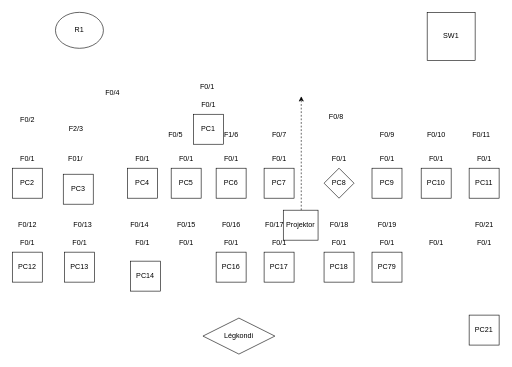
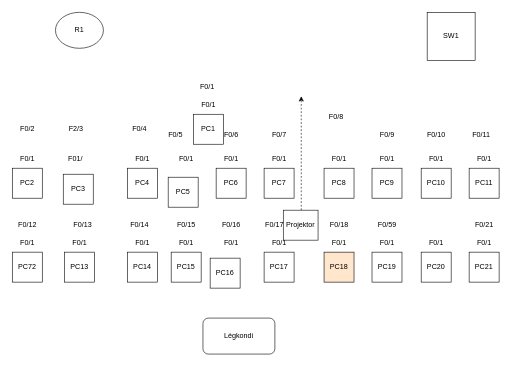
  <mxCell id="0" />
  <mxCell id="1" parent="0" />
- <mxCell id="2" value="Légkondi" style="rhombus;whiteSpace=wrap;html=1;" parent="1" vertex="1"><mxGeometry x="338" y="530" width="120" height="60" as="geometry" /></mxCell>
+ <mxCell id="2" value="Légkondi" style="rounded=1;whiteSpace=wrap;html=1;" parent="1" vertex="1"><mxGeometry x="338" y="530" width="120" height="60" as="geometry" /></mxCell>
  <mxCell id="3" value="PC2" style="whiteSpace=wrap;html=1;aspect=fixed;" parent="1" vertex="1"><mxGeometry x="20" y="280" width="50" height="50" as="geometry" /></mxCell>
- <mxCell id="4" value="PC16" style="whiteSpace=wrap;html=1;aspect=fixed;" parent="1" vertex="1"><mxGeometry x="360" y="420" width="50" height="50" as="geometry" /></mxCell>
+ <mxCell id="4" value="PC16" style="whiteSpace=wrap;html=1;aspect=fixed;" parent="1" vertex="1"><mxGeometry x="350" y="430" width="50" height="50" as="geometry" /></mxCell>
  <mxCell id="5" value="PC6" style="whiteSpace=wrap;html=1;aspect=fixed;" parent="1" vertex="1"><mxGeometry x="360" y="280" width="50" height="50" as="geometry" /></mxCell>
- <mxCell id="7" value="PC5" style="whiteSpace=wrap;html=1;aspect=fixed;" parent="1" vertex="1"><mxGeometry x="285" y="280" width="50" height="50" as="geometry" /></mxCell>
- <mxCell id="8" value="PC14" style="whiteSpace=wrap;html=1;aspect=fixed;" parent="1" vertex="1"><mxGeometry x="217" y="435" width="50" height="50" as="geometry" /></mxCell>
+ <mxCell id="6" value="PC15" style="whiteSpace=wrap;html=1;aspect=fixed;" parent="1" vertex="1"><mxGeometry x="285" y="420" width="50" height="50" as="geometry" /></mxCell>
+ <mxCell id="7" value="PC5" style="whiteSpace=wrap;html=1;aspect=fixed;" parent="1" vertex="1"><mxGeometry x="280" y="295" width="50" height="50" as="geometry" /></mxCell>
+ <mxCell id="8" value="PC14" style="whiteSpace=wrap;html=1;aspect=fixed;" parent="1" vertex="1"><mxGeometry x="212" y="420" width="50" height="50" as="geometry" /></mxCell>
  <mxCell id="9" value="PC4" style="whiteSpace=wrap;html=1;aspect=fixed;" parent="1" vertex="1"><mxGeometry x="212" y="280" width="50" height="50" as="geometry" /></mxCell>
  <mxCell id="10" value="PC3" style="whiteSpace=wrap;html=1;aspect=fixed;" parent="1" vertex="1"><mxGeometry x="105" y="290" width="50" height="50" as="geometry" /></mxCell>
  <mxCell id="11" value="PC13" style="whiteSpace=wrap;html=1;aspect=fixed;" parent="1" vertex="1"><mxGeometry x="107" y="420" width="50" height="50" as="geometry" /></mxCell>
- <mxCell id="12" value="PC12" style="whiteSpace=wrap;html=1;aspect=fixed;" parent="1" vertex="1"><mxGeometry x="20" y="420" width="50" height="50" as="geometry" /></mxCell>
+ <mxCell id="12" value="PC72" style="whiteSpace=wrap;html=1;aspect=fixed;" parent="1" vertex="1"><mxGeometry x="20" y="420" width="50" height="50" as="geometry" /></mxCell>
  <mxCell id="13" value="PC11" style="whiteSpace=wrap;html=1;aspect=fixed;" parent="1" vertex="1"><mxGeometry x="782" y="280" width="50" height="50" as="geometry" /></mxCell>
+ <mxCell id="14" value="PC20" style="whiteSpace=wrap;html=1;aspect=fixed;" parent="1" vertex="1"><mxGeometry x="702" y="420" width="50" height="50" as="geometry" /></mxCell>
  <mxCell id="15" value="PC10" style="whiteSpace=wrap;html=1;aspect=fixed;" parent="1" vertex="1"><mxGeometry x="702" y="280" width="50" height="50" as="geometry" /></mxCell>
- <mxCell id="16" value="PC79" style="whiteSpace=wrap;html=1;aspect=fixed;" parent="1" vertex="1"><mxGeometry x="620" y="420" width="50" height="50" as="geometry" /></mxCell>
+ <mxCell id="16" value="PC19" style="whiteSpace=wrap;html=1;aspect=fixed;" parent="1" vertex="1"><mxGeometry x="620" y="420" width="50" height="50" as="geometry" /></mxCell>
  <mxCell id="17" value="PC9" style="whiteSpace=wrap;html=1;aspect=fixed;" parent="1" vertex="1"><mxGeometry x="620" y="280" width="50" height="50" as="geometry" /></mxCell>
- <mxCell id="18" value="PC18" style="whiteSpace=wrap;html=1;aspect=fixed;" parent="1" vertex="1"><mxGeometry x="540" y="420" width="50" height="50" as="geometry" /></mxCell>
- <mxCell id="19" value="PC8" style="rhombus;whiteSpace=wrap;html=1;aspect=fixed;" parent="1" vertex="1"><mxGeometry x="540" y="280" width="50" height="50" as="geometry" /></mxCell>
+ <mxCell id="18" value="PC18" style="whiteSpace=wrap;html=1;aspect=fixed;fillColor=#ffe6cc;" parent="1" vertex="1"><mxGeometry x="540" y="420" width="50" height="50" as="geometry" /></mxCell>
+ <mxCell id="19" value="PC8" style="whiteSpace=wrap;html=1;aspect=fixed;" parent="1" vertex="1"><mxGeometry x="540" y="280" width="50" height="50" as="geometry" /></mxCell>
  <mxCell id="20" value="PC7" style="whiteSpace=wrap;html=1;aspect=fixed;" parent="1" vertex="1"><mxGeometry x="440" y="280" width="50" height="50" as="geometry" /></mxCell>
  <mxCell id="21" value="PC17" style="whiteSpace=wrap;html=1;aspect=fixed;" parent="1" vertex="1"><mxGeometry x="440" y="420" width="50" height="50" as="geometry" /></mxCell>
  <mxCell id="22" value="" style="edgeStyle=orthogonalEdgeStyle;rounded=0;orthogonalLoop=1;jettySize=auto;html=1;dashed=1;" parent="1" source="23" edge="1"><mxGeometry relative="1" as="geometry"><mxPoint x="502" y="160" as="targetPoint" /><Array as="points"><mxPoint x="501" y="160" /></Array></mxGeometry></mxCell>
  <mxCell id="23" value="Projektor" style="rounded=0;whiteSpace=wrap;html=1;" parent="1" vertex="1"><mxGeometry x="472" y="350" width="58" height="50" as="geometry" /></mxCell>
  <mxCell id="24" value="SW1" style="whiteSpace=wrap;html=1;aspect=fixed;" parent="1" vertex="1"><mxGeometry x="712" y="20" width="80" height="80" as="geometry" /></mxCell>
  <mxCell id="25" value="PC1" style="rounded=0;whiteSpace=wrap;html=1;" parent="1" vertex="1"><mxGeometry x="322" y="190" width="50" height="50" as="geometry" /></mxCell>
  <mxCell id="26" value="R1" style="ellipse;whiteSpace=wrap;html=1;" parent="1" vertex="1"><mxGeometry x="92" y="20" width="80" height="60" as="geometry" /></mxCell>
- <mxCell id="27" value="PC21" style="rounded=0;whiteSpace=wrap;html=1;" parent="1" vertex="1"><mxGeometry x="782" y="525" width="50" height="50" as="geometry" /></mxCell>
+ <mxCell id="27" value="PC21" style="rounded=0;whiteSpace=wrap;html=1;" parent="1" vertex="1"><mxGeometry x="782" y="420" width="50" height="50" as="geometry" /></mxCell>
  <mxCell id="28" value="F0/1" style="text;html=1;align=center;verticalAlign=middle;resizable=0;points=[];autosize=1;strokeColor=none;fillColor=none;" vertex="1" parent="1"><mxGeometry x="20" y="390" width="50" height="30" as="geometry" /></mxCell>
  <mxCell id="29" value="F0/1" style="text;html=1;align=center;verticalAlign=middle;resizable=0;points=[];autosize=1;strokeColor=none;fillColor=none;" vertex="1" parent="1"><mxGeometry x="20" y="250" width="50" height="30" as="geometry" /></mxCell>
  <mxCell id="30" value="F0/1" style="text;html=1;align=center;verticalAlign=middle;resizable=0;points=[];autosize=1;strokeColor=none;fillColor=none;" vertex="1" parent="1"><mxGeometry x="212" y="390" width="50" height="30" as="geometry" /></mxCell>
  <mxCell id="31" value="F0/1" style="text;html=1;align=center;verticalAlign=middle;resizable=0;points=[];autosize=1;strokeColor=none;fillColor=none;" vertex="1" parent="1"><mxGeometry x="107" y="390" width="50" height="30" as="geometry" /></mxCell>
  <mxCell id="32" value="F01/" style="text;html=1;align=center;verticalAlign=middle;resizable=0;points=[];autosize=1;strokeColor=none;fillColor=none;" vertex="1" parent="1"><mxGeometry x="100" y="250" width="50" height="30" as="geometry" /></mxCell>
- <mxCell id="33" value="F0/2" style="text;html=1;align=center;verticalAlign=middle;resizable=0;points=[];autosize=1;strokeColor=none;fillColor=none;" vertex="1" parent="1"><mxGeometry x="20" y="185" width="50" height="30" as="geometry" /></mxCell>
+ <mxCell id="33" value="F0/2" style="text;html=1;align=center;verticalAlign=middle;resizable=0;points=[];autosize=1;strokeColor=none;fillColor=none;" vertex="1" parent="1"><mxGeometry x="20" y="200" width="50" height="30" as="geometry" /></mxCell>
  <mxCell id="34" value="F0/1" style="text;html=1;align=center;verticalAlign=middle;resizable=0;points=[];autosize=1;strokeColor=none;fillColor=none;" vertex="1" parent="1"><mxGeometry x="285" y="390" width="50" height="30" as="geometry" /></mxCell>
  <mxCell id="35" value="F0/1" style="text;html=1;align=center;verticalAlign=middle;resizable=0;points=[];autosize=1;strokeColor=none;fillColor=none;" vertex="1" parent="1"><mxGeometry x="702" y="250" width="50" height="30" as="geometry" /></mxCell>
  <mxCell id="36" value="F0/1" style="text;html=1;align=center;verticalAlign=middle;resizable=0;points=[];autosize=1;strokeColor=none;fillColor=none;" vertex="1" parent="1"><mxGeometry x="322" y="160" width="50" height="30" as="geometry" /></mxCell>
  <mxCell id="37" value="F0/1" style="text;html=1;align=center;verticalAlign=middle;resizable=0;points=[];autosize=1;strokeColor=none;fillColor=none;" vertex="1" parent="1"><mxGeometry x="620" y="250" width="50" height="30" as="geometry" /></mxCell>
  <mxCell id="38" value="F0/1" style="text;html=1;align=center;verticalAlign=middle;resizable=0;points=[];autosize=1;strokeColor=none;fillColor=none;" vertex="1" parent="1"><mxGeometry x="212" y="250" width="50" height="30" as="geometry" /></mxCell>
  <mxCell id="39" value="F0/1" style="text;html=1;align=center;verticalAlign=middle;resizable=0;points=[];autosize=1;strokeColor=none;fillColor=none;" vertex="1" parent="1"><mxGeometry x="540" y="250" width="50" height="30" as="geometry" /></mxCell>
  <mxCell id="40" value="F0/1" style="text;html=1;align=center;verticalAlign=middle;resizable=0;points=[];autosize=1;strokeColor=none;fillColor=none;" vertex="1" parent="1"><mxGeometry x="440" y="250" width="50" height="30" as="geometry" /></mxCell>
  <mxCell id="41" value="F0/1" style="text;html=1;align=center;verticalAlign=middle;resizable=0;points=[];autosize=1;strokeColor=none;fillColor=none;" vertex="1" parent="1"><mxGeometry x="360" y="250" width="50" height="30" as="geometry" /></mxCell>
  <mxCell id="42" value="F0/1" style="text;html=1;align=center;verticalAlign=middle;resizable=0;points=[];autosize=1;strokeColor=none;fillColor=none;" vertex="1" parent="1"><mxGeometry x="285" y="250" width="50" height="30" as="geometry" /></mxCell>
  <mxCell id="43" value="F0/1" style="text;html=1;align=center;verticalAlign=middle;resizable=0;points=[];autosize=1;strokeColor=none;fillColor=none;" vertex="1" parent="1"><mxGeometry x="782" y="250" width="50" height="30" as="geometry" /></mxCell>
  <mxCell id="44" value="F0/1" style="text;html=1;align=center;verticalAlign=middle;resizable=0;points=[];autosize=1;strokeColor=none;fillColor=none;" vertex="1" parent="1"><mxGeometry x="702" y="390" width="50" height="30" as="geometry" /></mxCell>
  <mxCell id="45" value="F0/1" style="text;html=1;align=center;verticalAlign=middle;resizable=0;points=[];autosize=1;strokeColor=none;fillColor=none;" vertex="1" parent="1"><mxGeometry x="620" y="390" width="50" height="30" as="geometry" /></mxCell>
  <mxCell id="46" value="F0/1" style="text;html=1;align=center;verticalAlign=middle;resizable=0;points=[];autosize=1;strokeColor=none;fillColor=none;" vertex="1" parent="1"><mxGeometry x="540" y="390" width="50" height="30" as="geometry" /></mxCell>
  <mxCell id="47" value="F0/1" style="text;html=1;align=center;verticalAlign=middle;resizable=0;points=[];autosize=1;strokeColor=none;fillColor=none;" vertex="1" parent="1"><mxGeometry x="440" y="390" width="50" height="30" as="geometry" /></mxCell>
  <mxCell id="48" value="F0/1" style="text;html=1;align=center;verticalAlign=middle;resizable=0;points=[];autosize=1;strokeColor=none;fillColor=none;" vertex="1" parent="1"><mxGeometry x="360" y="390" width="50" height="30" as="geometry" /></mxCell>
  <mxCell id="49" value="F0/1" style="text;html=1;align=center;verticalAlign=middle;resizable=0;points=[];autosize=1;strokeColor=none;fillColor=none;" vertex="1" parent="1"><mxGeometry x="782" y="390" width="50" height="30" as="geometry" /></mxCell>
- <mxCell id="50" value="F0/4" style="text;html=1;align=center;verticalAlign=middle;resizable=0;points=[];autosize=1;strokeColor=none;fillColor=none;" vertex="1" parent="1"><mxGeometry x="162" y="140" width="50" height="30" as="geometry" /></mxCell>
- <mxCell id="51" value="F1/6" style="text;html=1;align=center;verticalAlign=middle;resizable=0;points=[];autosize=1;strokeColor=none;fillColor=none;" vertex="1" parent="1"><mxGeometry x="360" y="210" width="50" height="30" as="geometry" /></mxCell>
+ <mxCell id="50" value="F0/4" style="text;html=1;align=center;verticalAlign=middle;resizable=0;points=[];autosize=1;strokeColor=none;fillColor=none;" vertex="1" parent="1"><mxGeometry x="207" y="200" width="50" height="30" as="geometry" /></mxCell>
+ <mxCell id="51" value="F0/6" style="text;html=1;align=center;verticalAlign=middle;resizable=0;points=[];autosize=1;strokeColor=none;fillColor=none;" vertex="1" parent="1"><mxGeometry x="360" y="210" width="50" height="30" as="geometry" /></mxCell>
  <mxCell id="52" value="F0/5" style="text;html=1;align=center;verticalAlign=middle;resizable=0;points=[];autosize=1;strokeColor=none;fillColor=none;" vertex="1" parent="1"><mxGeometry x="267" y="210" width="50" height="30" as="geometry" /></mxCell>
  <mxCell id="53" value="F2/3" style="text;html=1;align=center;verticalAlign=middle;resizable=0;points=[];autosize=1;strokeColor=none;fillColor=none;" vertex="1" parent="1"><mxGeometry x="101" y="200" width="50" height="30" as="geometry" /></mxCell>
  <mxCell id="54" value="F0/9" style="text;html=1;align=center;verticalAlign=middle;resizable=0;points=[];autosize=1;strokeColor=none;fillColor=none;" vertex="1" parent="1"><mxGeometry x="620" y="210" width="50" height="30" as="geometry" /></mxCell>
  <mxCell id="55" value="F0/7" style="text;html=1;align=center;verticalAlign=middle;resizable=0;points=[];autosize=1;strokeColor=none;fillColor=none;" vertex="1" parent="1"><mxGeometry x="440" y="210" width="50" height="30" as="geometry" /></mxCell>
  <mxCell id="56" value="F0/1" style="text;html=1;align=center;verticalAlign=middle;resizable=0;points=[];autosize=1;strokeColor=none;fillColor=none;" vertex="1" parent="1"><mxGeometry x="320" y="130" width="50" height="30" as="geometry" /></mxCell>
  <mxCell id="57" value="F0/8" style="text;html=1;align=center;verticalAlign=middle;resizable=0;points=[];autosize=1;strokeColor=none;fillColor=none;" vertex="1" parent="1"><mxGeometry x="535" y="180" width="50" height="30" as="geometry" /></mxCell>
  <mxCell id="58" value="F0/15" style="text;html=1;align=center;verticalAlign=middle;resizable=0;points=[];autosize=1;strokeColor=none;fillColor=none;" vertex="1" parent="1"><mxGeometry x="285" y="360" width="50" height="30" as="geometry" /></mxCell>
  <mxCell id="59" value="F0/16" style="text;html=1;align=center;verticalAlign=middle;resizable=0;points=[];autosize=1;strokeColor=none;fillColor=none;" vertex="1" parent="1"><mxGeometry x="360" y="360" width="50" height="30" as="geometry" /></mxCell>
  <mxCell id="60" value="F0/17" style="text;html=1;align=center;verticalAlign=middle;resizable=0;points=[];autosize=1;strokeColor=none;fillColor=none;" vertex="1" parent="1"><mxGeometry x="432" y="360" width="50" height="30" as="geometry" /></mxCell>
  <mxCell id="61" value="F0/18" style="text;html=1;align=center;verticalAlign=middle;resizable=0;points=[];autosize=1;strokeColor=none;fillColor=none;" vertex="1" parent="1"><mxGeometry x="540" y="360" width="50" height="30" as="geometry" /></mxCell>
- <mxCell id="62" value="F0/19" style="text;html=1;align=center;verticalAlign=middle;resizable=0;points=[];autosize=1;strokeColor=none;fillColor=none;" vertex="1" parent="1"><mxGeometry x="620" y="360" width="50" height="30" as="geometry" /></mxCell>
+ <mxCell id="62" value="F0/59" style="text;html=1;align=center;verticalAlign=middle;resizable=0;points=[];autosize=1;strokeColor=none;fillColor=none;" vertex="1" parent="1"><mxGeometry x="620" y="360" width="50" height="30" as="geometry" /></mxCell>
  <mxCell id="63" value="F0/21" style="text;html=1;align=center;verticalAlign=middle;resizable=0;points=[];autosize=1;strokeColor=none;fillColor=none;" vertex="1" parent="1"><mxGeometry x="782" y="360" width="50" height="30" as="geometry" /></mxCell>
  <mxCell id="64" value="F0/11" style="text;html=1;align=center;verticalAlign=middle;resizable=0;points=[];autosize=1;strokeColor=none;fillColor=none;" vertex="1" parent="1"><mxGeometry x="777" y="210" width="50" height="30" as="geometry" /></mxCell>
  <mxCell id="65" value="F0/10" style="text;html=1;align=center;verticalAlign=middle;resizable=0;points=[];autosize=1;strokeColor=none;fillColor=none;" vertex="1" parent="1"><mxGeometry x="702" y="210" width="50" height="30" as="geometry" /></mxCell>
  <mxCell id="66" value="F0/12" style="text;html=1;align=center;verticalAlign=middle;resizable=0;points=[];autosize=1;strokeColor=none;fillColor=none;" vertex="1" parent="1"><mxGeometry x="20" y="360" width="50" height="30" as="geometry" /></mxCell>
  <mxCell id="67" value="F0/13" style="text;html=1;align=center;verticalAlign=middle;resizable=0;points=[];autosize=1;strokeColor=none;fillColor=none;" vertex="1" parent="1"><mxGeometry x="112" y="360" width="50" height="30" as="geometry" /></mxCell>
  <mxCell id="68" value="F0/14" style="text;html=1;align=center;verticalAlign=middle;resizable=0;points=[];autosize=1;strokeColor=none;fillColor=none;" vertex="1" parent="1"><mxGeometry x="207" y="360" width="50" height="30" as="geometry" /></mxCell>
